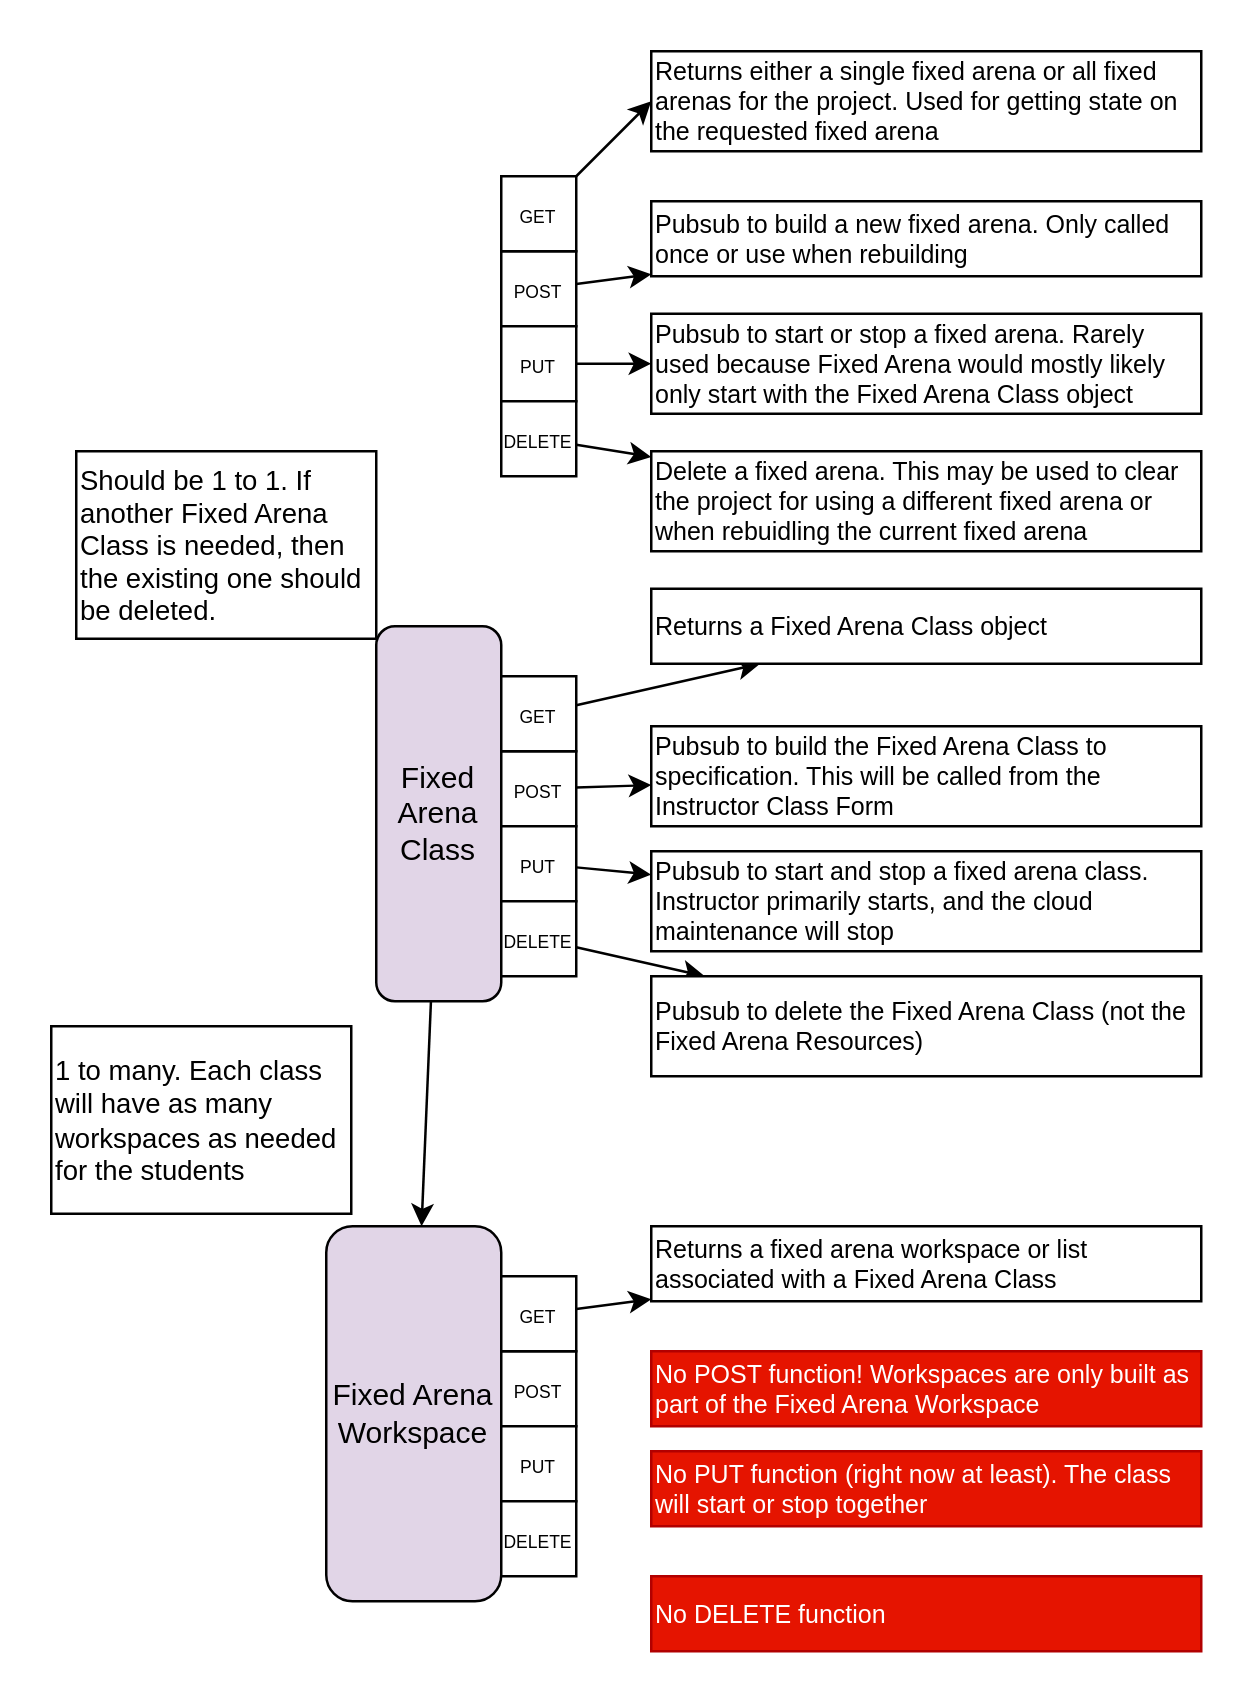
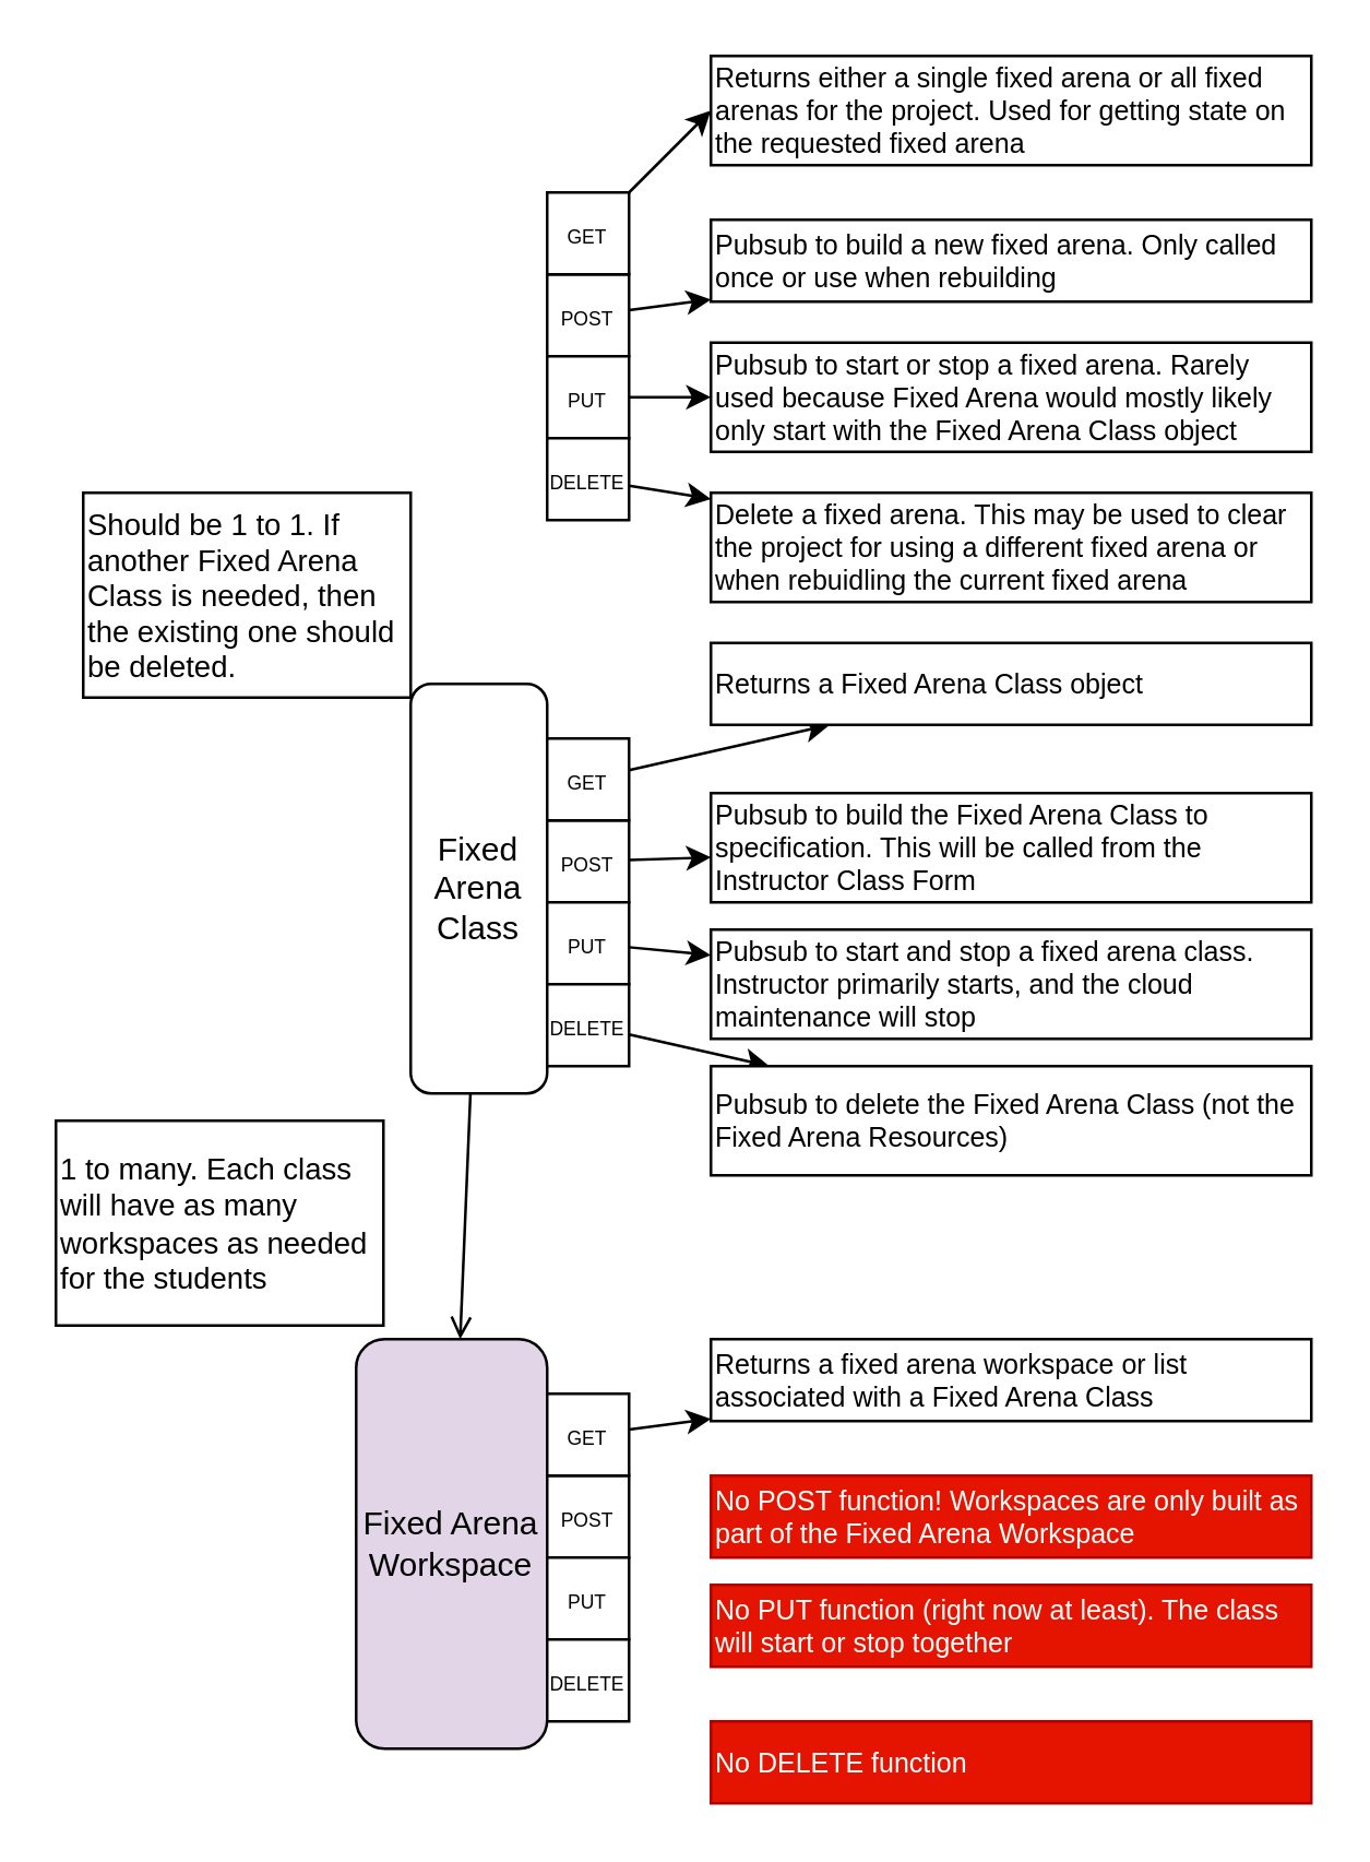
  <mxCell id="0" />
  <mxCell id="1" parent="0" />
  <mxCell id="2" style="edgeStyle=none;rounded=0;orthogonalLoop=1;jettySize=auto;html=1;fontSize=18;" edge="1" parent="1" source="3" target="11"><mxGeometry relative="1" as="geometry" /></mxCell>
  <mxCell id="3" value="&lt;font style=&quot;font-size: 7px;&quot;&gt;POST&lt;/font&gt;" style="whiteSpace=wrap;html=1;aspect=fixed;" vertex="1" parent="1"><mxGeometry x="200" y="100" width="30" height="30" as="geometry" /></mxCell>
  <mxCell id="4" style="edgeStyle=none;rounded=0;orthogonalLoop=1;jettySize=auto;html=1;fontSize=18;" edge="1" parent="1" source="5" target="12"><mxGeometry relative="1" as="geometry" /></mxCell>
  <mxCell id="5" value="&lt;font style=&quot;font-size: 7px;&quot;&gt;PUT&lt;/font&gt;" style="whiteSpace=wrap;html=1;aspect=fixed;" vertex="1" parent="1"><mxGeometry x="200" y="130" width="30" height="30" as="geometry" /></mxCell>
  <mxCell id="6" style="edgeStyle=none;rounded=0;orthogonalLoop=1;jettySize=auto;html=1;fontSize=18;" edge="1" parent="1" source="7" target="13"><mxGeometry relative="1" as="geometry" /></mxCell>
  <mxCell id="7" value="&lt;font style=&quot;font-size: 7px;&quot;&gt;DELETE&lt;/font&gt;" style="whiteSpace=wrap;html=1;aspect=fixed;" vertex="1" parent="1"><mxGeometry x="200" y="160" width="30" height="30" as="geometry" /></mxCell>
  <mxCell id="8" style="rounded=0;orthogonalLoop=1;jettySize=auto;html=1;entryX=0;entryY=0.5;entryDx=0;entryDy=0;fontSize=18;" edge="1" parent="1" source="9" target="10"><mxGeometry relative="1" as="geometry" /></mxCell>
  <mxCell id="9" value="&lt;span style=&quot;font-size: 7px;&quot;&gt;GET&lt;/span&gt;" style="whiteSpace=wrap;html=1;aspect=fixed;" vertex="1" parent="1"><mxGeometry x="200" y="70" width="30" height="30" as="geometry" /></mxCell>
  <mxCell id="10" value="&lt;font size=&quot;1&quot;&gt;Returns either a single fixed arena or all fixed arenas for the project. Used for getting state on the requested fixed arena&lt;/font&gt;" style="rounded=0;whiteSpace=wrap;html=1;fontSize=7;align=left;" vertex="1" parent="1"><mxGeometry x="260" y="20" width="220" height="40" as="geometry" /></mxCell>
  <mxCell id="11" value="&lt;font size=&quot;1&quot;&gt;Pubsub to build a new fixed arena. Only called once or use when rebuilding&lt;/font&gt;" style="rounded=0;whiteSpace=wrap;html=1;fontSize=7;align=left;" vertex="1" parent="1"><mxGeometry x="260" y="80" width="220" height="30" as="geometry" /></mxCell>
  <mxCell id="12" value="&lt;font size=&quot;1&quot;&gt;Pubsub to start or stop a fixed arena. Rarely used because Fixed Arena would mostly likely only start with the Fixed Arena Class object&lt;/font&gt;" style="rounded=0;whiteSpace=wrap;html=1;fontSize=7;align=left;" vertex="1" parent="1"><mxGeometry x="260" y="125" width="220" height="40" as="geometry" /></mxCell>
  <mxCell id="13" value="&lt;font size=&quot;1&quot;&gt;Delete a fixed arena. This may be used to clear the project for using a different fixed arena or when rebuidling the current fixed arena&lt;/font&gt;" style="rounded=0;whiteSpace=wrap;html=1;fontSize=7;align=left;" vertex="1" parent="1"><mxGeometry x="260" y="180" width="220" height="40" as="geometry" /></mxCell>
- <mxCell id="14" style="edgeStyle=none;rounded=0;orthogonalLoop=1;jettySize=auto;html=1;fontSize=11;" edge="1" parent="1" source="15" target="29"><mxGeometry relative="1" as="geometry" /></mxCell>
- <mxCell id="15" value="Fixed Arena&lt;br&gt;Class" style="rounded=1;whiteSpace=wrap;html=1;fillColor=#e1d5e7;" vertex="1" parent="1"><mxGeometry x="150" y="250" width="50" height="150" as="geometry" /></mxCell>
+ <mxCell id="14" style="edgeStyle=none;rounded=0;orthogonalLoop=1;jettySize=auto;html=1;fontSize=11;endArrow=open;" edge="1" parent="1" source="15" target="29"><mxGeometry relative="1" as="geometry" /></mxCell>
+ <mxCell id="15" value="Fixed Arena&lt;br&gt;Class" style="rounded=1;whiteSpace=wrap;html=1;" vertex="1" parent="1"><mxGeometry x="150" y="250" width="50" height="150" as="geometry" /></mxCell>
  <mxCell id="16" style="edgeStyle=none;rounded=0;orthogonalLoop=1;jettySize=auto;html=1;fontSize=18;" edge="1" parent="1" source="17" target="26"><mxGeometry relative="1" as="geometry"><mxPoint x="270" y="310" as="targetPoint" /></mxGeometry></mxCell>
  <mxCell id="17" value="&lt;font style=&quot;font-size: 7px;&quot;&gt;POST&lt;/font&gt;" style="whiteSpace=wrap;html=1;aspect=fixed;" vertex="1" parent="1"><mxGeometry x="200" y="300" width="30" height="30" as="geometry" /></mxCell>
  <mxCell id="18" style="edgeStyle=none;rounded=0;orthogonalLoop=1;jettySize=auto;html=1;fontSize=18;" edge="1" parent="1" source="19" target="25"><mxGeometry relative="1" as="geometry" /></mxCell>
  <mxCell id="19" value="&lt;font style=&quot;font-size: 7px;&quot;&gt;PUT&lt;/font&gt;" style="whiteSpace=wrap;html=1;aspect=fixed;" vertex="1" parent="1"><mxGeometry x="200" y="330" width="30" height="30" as="geometry" /></mxCell>
  <mxCell id="20" style="edgeStyle=none;rounded=0;orthogonalLoop=1;jettySize=auto;html=1;fontSize=18;" edge="1" parent="1" source="21" target="27"><mxGeometry relative="1" as="geometry" /></mxCell>
  <mxCell id="21" value="&lt;font style=&quot;font-size: 7px;&quot;&gt;DELETE&lt;/font&gt;" style="whiteSpace=wrap;html=1;aspect=fixed;" vertex="1" parent="1"><mxGeometry x="200" y="360" width="30" height="30" as="geometry" /></mxCell>
  <mxCell id="22" style="edgeStyle=none;rounded=0;orthogonalLoop=1;jettySize=auto;html=1;fontSize=18;" edge="1" parent="1" source="23" target="24"><mxGeometry relative="1" as="geometry" /></mxCell>
  <mxCell id="23" value="&lt;span style=&quot;font-size: 7px;&quot;&gt;GET&lt;/span&gt;" style="whiteSpace=wrap;html=1;aspect=fixed;" vertex="1" parent="1"><mxGeometry x="200" y="270" width="30" height="30" as="geometry" /></mxCell>
  <mxCell id="24" value="&lt;font size=&quot;1&quot;&gt;Returns a Fixed Arena Class object&lt;/font&gt;" style="rounded=0;whiteSpace=wrap;html=1;fontSize=7;align=left;" vertex="1" parent="1"><mxGeometry x="260" y="235" width="220" height="30" as="geometry" /></mxCell>
  <mxCell id="25" value="&lt;font size=&quot;1&quot;&gt;Pubsub to start and stop a fixed arena class. Instructor primarily starts, and the cloud maintenance will stop&lt;/font&gt;" style="rounded=0;whiteSpace=wrap;html=1;fontSize=7;align=left;" vertex="1" parent="1"><mxGeometry x="260" y="340" width="220" height="40" as="geometry" /></mxCell>
  <mxCell id="26" value="&lt;font size=&quot;1&quot;&gt;Pubsub to build the Fixed Arena Class to specification. This will be called from the Instructor Class Form&lt;/font&gt;" style="rounded=0;whiteSpace=wrap;html=1;fontSize=7;align=left;" vertex="1" parent="1"><mxGeometry x="260" y="290" width="220" height="40" as="geometry" /></mxCell>
  <mxCell id="27" value="&lt;font size=&quot;1&quot;&gt;Pubsub to delete the Fixed Arena Class (not the Fixed Arena Resources)&lt;/font&gt;" style="rounded=0;whiteSpace=wrap;html=1;fontSize=7;align=left;" vertex="1" parent="1"><mxGeometry x="260" y="390" width="220" height="40" as="geometry" /></mxCell>
  <mxCell id="28" value="&lt;font style=&quot;font-size: 11px;&quot;&gt;Should be 1 to 1. If another Fixed Arena Class is needed, then the existing one should be deleted.&lt;/font&gt;" style="rounded=0;whiteSpace=wrap;html=1;fontSize=8;align=left;" vertex="1" parent="1"><mxGeometry x="30" y="180" width="120" height="75" as="geometry" /></mxCell>
  <mxCell id="29" value="Fixed Arena&lt;br&gt;Workspace" style="rounded=1;whiteSpace=wrap;html=1;fillColor=#e1d5e7;" vertex="1" parent="1"><mxGeometry x="130" y="490" width="70" height="150" as="geometry" /></mxCell>
  <mxCell id="30" value="&lt;font style=&quot;font-size: 7px;&quot;&gt;POST&lt;/font&gt;" style="whiteSpace=wrap;html=1;aspect=fixed;" vertex="1" parent="1"><mxGeometry x="200" y="540" width="30" height="30" as="geometry" /></mxCell>
  <mxCell id="31" value="&lt;font style=&quot;font-size: 7px;&quot;&gt;PUT&lt;/font&gt;" style="whiteSpace=wrap;html=1;aspect=fixed;" vertex="1" parent="1"><mxGeometry x="200" y="570" width="30" height="30" as="geometry" /></mxCell>
  <mxCell id="32" value="&lt;font style=&quot;font-size: 7px;&quot;&gt;DELETE&lt;/font&gt;" style="whiteSpace=wrap;html=1;aspect=fixed;" vertex="1" parent="1"><mxGeometry x="200" y="600" width="30" height="30" as="geometry" /></mxCell>
  <mxCell id="33" style="edgeStyle=none;rounded=0;orthogonalLoop=1;jettySize=auto;html=1;fontSize=11;" edge="1" parent="1" source="34" target="35"><mxGeometry relative="1" as="geometry" /></mxCell>
  <mxCell id="34" value="&lt;span style=&quot;font-size: 7px;&quot;&gt;GET&lt;/span&gt;" style="whiteSpace=wrap;html=1;aspect=fixed;" vertex="1" parent="1"><mxGeometry x="200" y="510" width="30" height="30" as="geometry" /></mxCell>
  <mxCell id="35" value="&lt;font size=&quot;1&quot;&gt;Returns a fixed arena workspace or list associated with a Fixed Arena Class&lt;/font&gt;" style="rounded=0;whiteSpace=wrap;html=1;fontSize=7;align=left;" vertex="1" parent="1"><mxGeometry x="260" y="490" width="220" height="30" as="geometry" /></mxCell>
  <mxCell id="36" value="&lt;font size=&quot;1&quot;&gt;No POST function! Workspaces are only built as part of the Fixed Arena Workspace&lt;/font&gt;" style="rounded=0;whiteSpace=wrap;html=1;fontSize=7;align=left;fillColor=#e51400;fontColor=#ffffff;strokeColor=#B20000;" vertex="1" parent="1"><mxGeometry x="260" y="540" width="220" height="30" as="geometry" /></mxCell>
  <mxCell id="37" value="&lt;font size=&quot;1&quot;&gt;No PUT function (right now at least). The class will start or stop together&lt;/font&gt;" style="rounded=0;whiteSpace=wrap;html=1;fontSize=7;align=left;fillColor=#e51400;fontColor=#ffffff;strokeColor=#B20000;" vertex="1" parent="1"><mxGeometry x="260" y="580" width="220" height="30" as="geometry" /></mxCell>
  <mxCell id="38" value="&lt;font size=&quot;1&quot;&gt;No DELETE function&lt;/font&gt;" style="rounded=0;whiteSpace=wrap;html=1;fontSize=7;align=left;fillColor=#e51400;fontColor=#ffffff;strokeColor=#B20000;" vertex="1" parent="1"><mxGeometry x="260" y="630" width="220" height="30" as="geometry" /></mxCell>
  <mxCell id="39" value="&lt;font style=&quot;font-size: 11px;&quot;&gt;1 to many. Each class will have as many workspaces as needed for the students&lt;/font&gt;" style="rounded=0;whiteSpace=wrap;html=1;fontSize=8;align=left;" vertex="1" parent="1"><mxGeometry x="20" y="410" width="120" height="75" as="geometry" /></mxCell>
